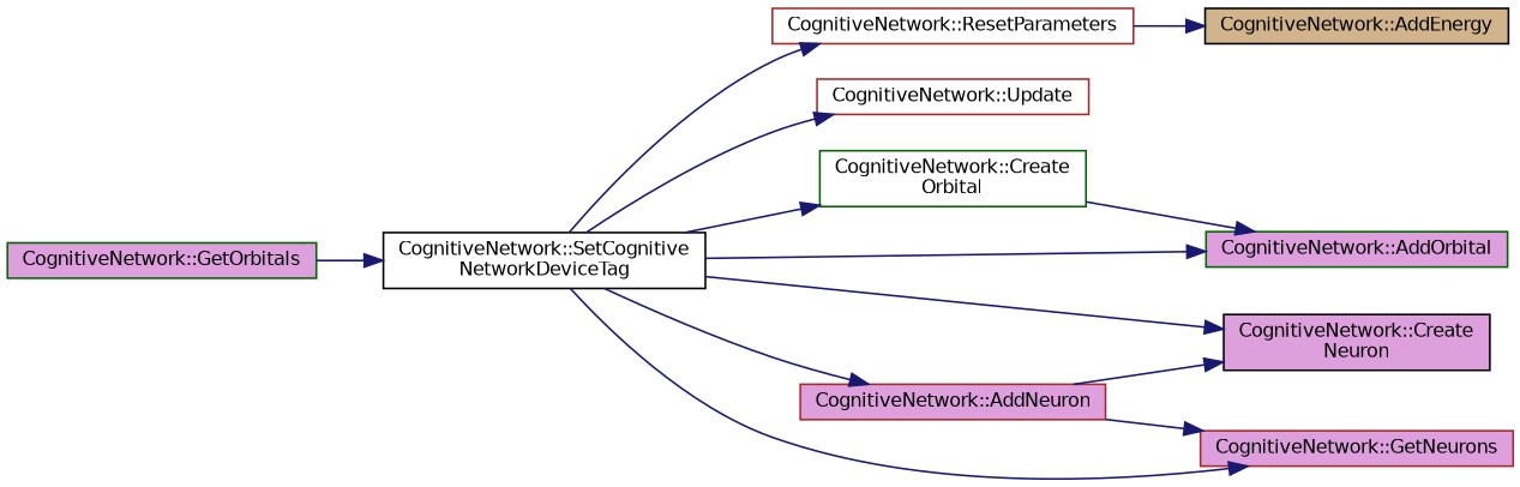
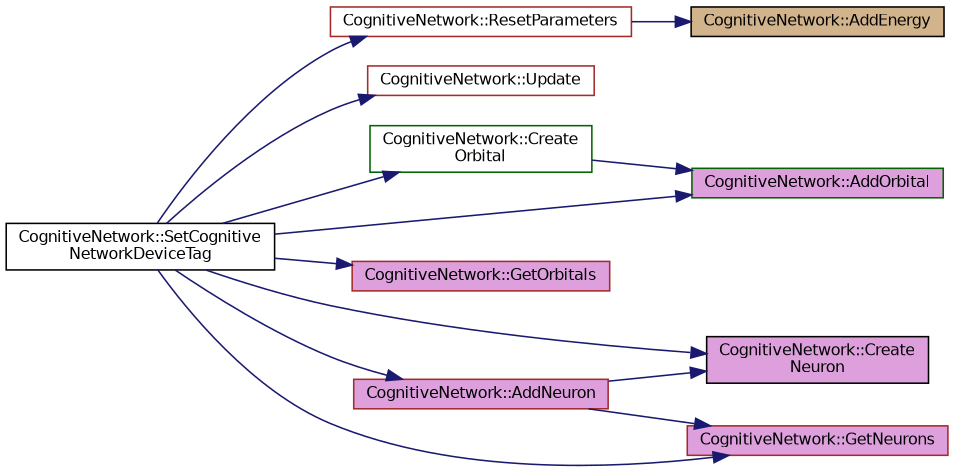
  digraph {
    rankdir=LR
    node [color=brown fillcolor=plum fontname=Helvetica fontsize=10 shape=record style=filled]
    edge [color=midnightblue fontname=Helvetica fontsize=10 labelfontname=Helvetica labelfontsize=10 style=solid]
    n1 [color=black fillcolor=white fontcolor=black height=0.2 label="CognitiveNetwork::SetCognitive\lNetworkDeviceTag" width=0.4]
    n2 [fillcolor=white height=0.2 label="CognitiveNetwork::ResetParameters" width=0.4]
    n3 [fillcolor=white height=0.2 label="CognitiveNetwork::Update" width=0.4]
    n4 [color=darkgreen fillcolor=white height=0.2 label="CognitiveNetwork::Create\lOrbital" width=0.4]
    n5 [color=darkgreen height=0.2 label="CognitiveNetwork::AddOrbital" width=0.4]
-   n6 [color=darkgreen height=0.2 label="CognitiveNetwork::GetOrbitals" width=0.4]
+   n6 [height=0.2 label="CognitiveNetwork::GetOrbitals" width=0.4]
    n7 [color=black height=0.2 label="CognitiveNetwork::Create\lNeuron" width=0.4]
    n8 [height=0.2 label="CognitiveNetwork::AddNeuron" width=0.4]
    n9 [height=0.2 label="CognitiveNetwork::GetNeurons" width=0.4]
    n10 [color=black fillcolor=tan height=0.2 label="CognitiveNetwork::AddEnergy" width=0.4]
    n1 -> n2
    n1 -> n3
    n1 -> n4
    n1 -> n5
-   n6 -> n1
+   n1 -> n6
    n1 -> n7
    n1 -> n8
    n1 -> n9
    n2 -> n10
    n4 -> n5
    n8 -> n7
    n8 -> n9
  }
